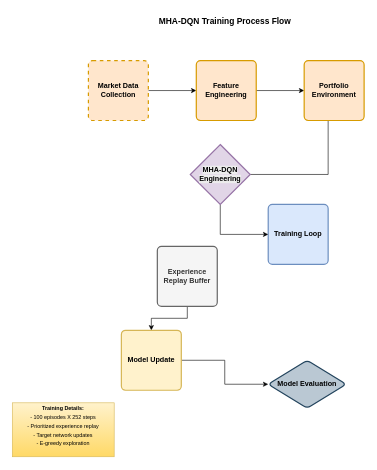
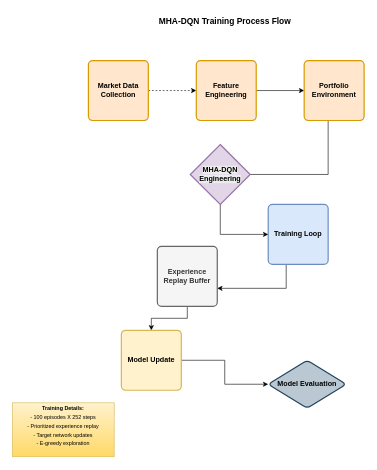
  <mxCell id="0" />
  <mxCell id="1" parent="0" />
- <mxCell id="2" value="" style="edgeStyle=orthogonalEdgeStyle;rounded=0;orthogonalLoop=1;jettySize=auto;html=1;" edge="1" parent="1" source="3" target="5"><mxGeometry relative="1" as="geometry" /></mxCell>
- <mxCell id="3" value="Market Data Collection" style="rounded=1;whiteSpace=wrap;html=1;absoluteArcSize=1;arcSize=14;strokeWidth=2;fillColor=#ffe6cc;strokeColor=#d79b00;fontStyle=1;dashed=1;" vertex="1" parent="1"><mxGeometry x="147" y="100" width="100" height="100" as="geometry" /></mxCell>
+ <mxCell id="2" value="" style="edgeStyle=orthogonalEdgeStyle;rounded=0;orthogonalLoop=1;jettySize=auto;html=1;dashed=1;" edge="1" parent="1" source="3" target="5"><mxGeometry relative="1" as="geometry" /></mxCell>
+ <mxCell id="3" value="Market Data Collection" style="rounded=1;whiteSpace=wrap;html=1;absoluteArcSize=1;arcSize=14;strokeWidth=2;fillColor=#ffe6cc;strokeColor=#d79b00;fontStyle=1" vertex="1" parent="1"><mxGeometry x="147" y="100" width="100" height="100" as="geometry" /></mxCell>
  <mxCell id="4" value="" style="edgeStyle=orthogonalEdgeStyle;rounded=0;orthogonalLoop=1;jettySize=auto;html=1;" edge="1" parent="1" source="5" target="7"><mxGeometry relative="1" as="geometry" /></mxCell>
  <mxCell id="5" value="Feature Engineering" style="rounded=1;whiteSpace=wrap;html=1;absoluteArcSize=1;arcSize=14;strokeWidth=2;fillColor=#ffe6cc;strokeColor=#d79b00;fontStyle=1" vertex="1" parent="1"><mxGeometry x="327" y="100" width="100" height="100" as="geometry" /></mxCell>
  <mxCell id="6" value="" style="edgeStyle=orthogonalEdgeStyle;rounded=0;orthogonalLoop=1;jettySize=auto;html=1;" edge="1" parent="1" source="7"><mxGeometry relative="1" as="geometry"><mxPoint x="357" y="320" as="targetPoint" /><Array as="points"><mxPoint x="547" y="290" /><mxPoint x="357" y="290" /></Array></mxGeometry></mxCell>
  <mxCell id="7" value="Portfolio Environment" style="rounded=1;whiteSpace=wrap;html=1;absoluteArcSize=1;arcSize=14;strokeWidth=2;fillColor=#ffe6cc;strokeColor=#d79b00;fontStyle=1" vertex="1" parent="1"><mxGeometry x="507" y="100" width="100" height="100" as="geometry" /></mxCell>
+ <mxCell id="8" style="edgeStyle=orthogonalEdgeStyle;rounded=0;orthogonalLoop=1;jettySize=auto;html=1;" edge="1" parent="1" source="9" target="11"><mxGeometry relative="1" as="geometry"><Array as="points"><mxPoint x="477" y="480" /></Array></mxGeometry></mxCell>
  <mxCell id="9" value="Training Loop" style="rounded=1;whiteSpace=wrap;html=1;absoluteArcSize=1;arcSize=14;strokeWidth=2;fillColor=#dae8fc;strokeColor=#6c8ebf;fontStyle=1" vertex="1" parent="1"><mxGeometry x="447" y="340" width="100" height="100" as="geometry" /></mxCell>
  <mxCell id="10" style="edgeStyle=orthogonalEdgeStyle;rounded=0;orthogonalLoop=1;jettySize=auto;html=1;exitX=0.5;exitY=1;exitDx=0;exitDy=0;entryX=0.5;entryY=0;entryDx=0;entryDy=0;" edge="1" parent="1" source="11" target="13"><mxGeometry relative="1" as="geometry" /></mxCell>
  <mxCell id="11" value="Experience Replay Buffer" style="rounded=1;whiteSpace=wrap;html=1;absoluteArcSize=1;arcSize=14;strokeWidth=2;fillColor=#f5f5f5;fontColor=#333333;strokeColor=#666666;fontStyle=1" vertex="1" parent="1"><mxGeometry x="262" y="410" width="100" height="100" as="geometry" /></mxCell>
  <mxCell id="12" value="" style="edgeStyle=orthogonalEdgeStyle;rounded=0;orthogonalLoop=1;jettySize=auto;html=1;" edge="1" parent="1" source="13" target="14"><mxGeometry relative="1" as="geometry" /></mxCell>
  <mxCell id="13" value="Model Update" style="rounded=1;whiteSpace=wrap;html=1;absoluteArcSize=1;arcSize=14;strokeWidth=2;fillColor=#fff2cc;strokeColor=#d6b656;fontStyle=1" vertex="1" parent="1"><mxGeometry x="202" y="550" width="100" height="100" as="geometry" /></mxCell>
  <mxCell id="14" value="Model Evaluation" style="rhombus;whiteSpace=wrap;html=1;rounded=1;absoluteArcSize=1;arcSize=14;strokeWidth=2;fillColor=#bac8d3;strokeColor=#23445d;fontStyle=1" vertex="1" parent="1"><mxGeometry x="447" y="600" width="130" height="80" as="geometry" /></mxCell>
  <mxCell id="15" style="edgeStyle=orthogonalEdgeStyle;rounded=0;orthogonalLoop=1;jettySize=auto;html=1;entryX=0;entryY=0.5;entryDx=0;entryDy=0;" edge="1" parent="1" source="16" target="9"><mxGeometry relative="1" as="geometry"><Array as="points"><mxPoint x="367" y="390" /></Array></mxGeometry></mxCell>
  <mxCell id="16" value="&lt;span style=&quot;color: rgb(0, 0, 0); font-family: Helvetica; font-size: 12px; font-style: normal; font-variant-ligatures: normal; font-variant-caps: normal; letter-spacing: normal; orphans: 2; text-align: center; text-indent: 0px; text-transform: none; widows: 2; word-spacing: 0px; -webkit-text-stroke-width: 0px; white-space: normal; background-color: rgb(236, 236, 236); text-decoration-thickness: initial; text-decoration-style: initial; text-decoration-color: initial; float: none; display: inline !important;&quot;&gt;MHA-DQN Engineering&lt;/span&gt;" style="strokeWidth=2;html=1;shape=mxgraph.flowchart.decision;whiteSpace=wrap;fillColor=#e1d5e7;strokeColor=#9673a6;fontStyle=1" vertex="1" parent="1"><mxGeometry x="317" y="240" width="100" height="100" as="geometry" /></mxCell>
  <mxCell id="17" value="&lt;b&gt;&lt;font style=&quot;font-size: 14px;&quot;&gt;MHA-DQN Training Process Flow&amp;nbsp;&lt;/font&gt;&lt;/b&gt;" style="text;html=1;align=center;verticalAlign=middle;whiteSpace=wrap;rounded=0;" vertex="1" parent="1"><mxGeometry x="247" y="20" width="260" height="30" as="geometry" /></mxCell>
  <mxCell id="18" value="&lt;font style=&quot;font-size: 9px;&quot;&gt;&lt;b&gt;Training Details:&lt;/b&gt;&lt;/font&gt;&lt;div&gt;&lt;font style=&quot;font-size: 9px;&quot;&gt;- 100 episodes X 252 steps&lt;/font&gt;&lt;/div&gt;&lt;div&gt;&lt;font style=&quot;font-size: 9px;&quot;&gt;- Prioritized experience replay&lt;/font&gt;&lt;/div&gt;&lt;div&gt;&lt;font style=&quot;font-size: 9px;&quot;&gt;- Target network updates&lt;/font&gt;&lt;/div&gt;&lt;div&gt;&lt;font style=&quot;font-size: 9px;&quot;&gt;- E-greedy exploration&lt;/font&gt;&lt;/div&gt;&lt;div&gt;&lt;br&gt;&lt;/div&gt;" style="rounded=0;whiteSpace=wrap;html=1;fillColor=#fff2cc;strokeColor=#d6b656;gradientColor=#ffd966;" vertex="1" parent="1"><mxGeometry x="20" y="671" width="170" height="90" as="geometry" /></mxCell>
